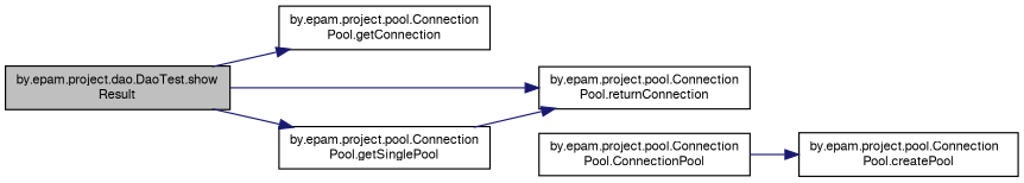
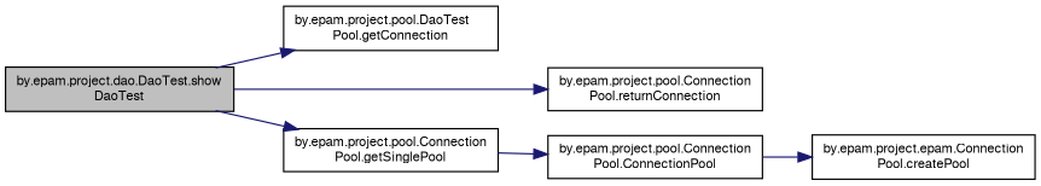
  digraph {
    rankdir=LR
    node [color=black fontname=FreeSans fontsize=10 shape=record]
    edge [color=midnightblue fontname=FreeSans fontsize=10 labelfontname=FreeSans labelfontsize=10 style=solid]
-   n1 [fillcolor=grey75 fontcolor=black height=0.2 label="by.epam.project.dao.DaoTest.show\lResult" style=filled width=0.4]
-   n2 [height=0.2 label="by.epam.project.pool.Connection\lPool.getConnection" width=0.4]
+   n1 [fillcolor=grey75 fontcolor=black height=0.2 label="by.epam.project.dao.DaoTest.show\lDaoTest" style=filled width=0.4]
+   n2 [height=0.2 label="by.epam.project.pool.DaoTest\lPool.getConnection" width=0.4]
    n3 [height=0.2 label="by.epam.project.pool.Connection\lPool.getSinglePool" width=0.4]
    n4 [height=0.2 label="by.epam.project.pool.Connection\lPool.returnConnection" width=0.4]
    n5 [height=0.2 label="by.epam.project.pool.Connection\lPool.ConnectionPool" width=0.4]
-   n6 [height=0.2 label="by.epam.project.pool.Connection\lPool.createPool" width=0.4]
+   n6 [height=0.2 label="by.epam.project.epam.Connection\lPool.createPool" width=0.4]
    n1 -> n2
    n1 -> n3
    n1 -> n4
-   n3 -> n4
+   n3 -> n5
    n5 -> n6
  }
